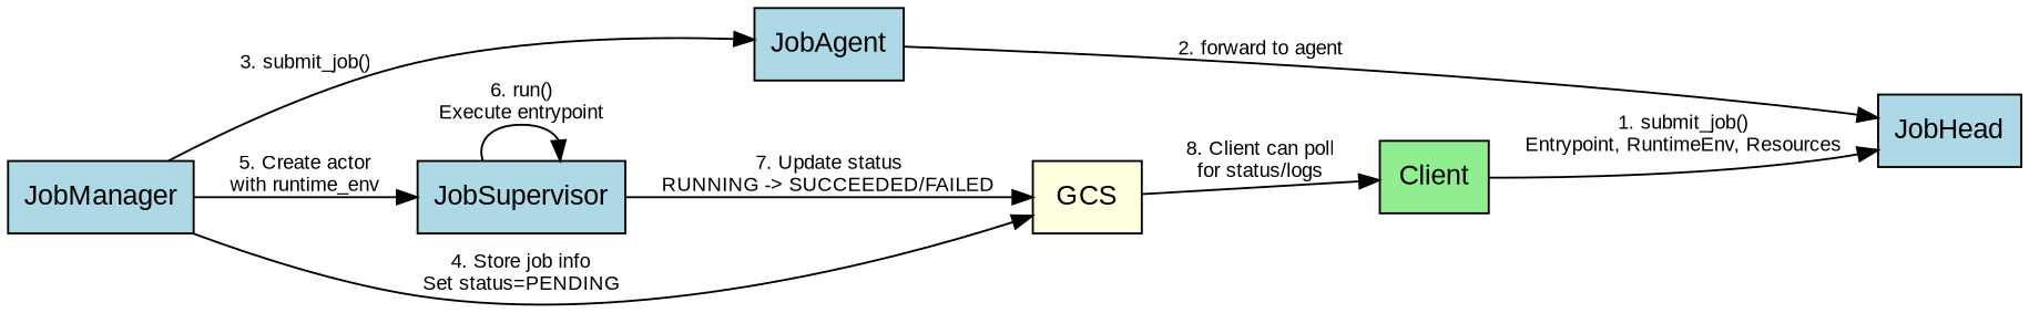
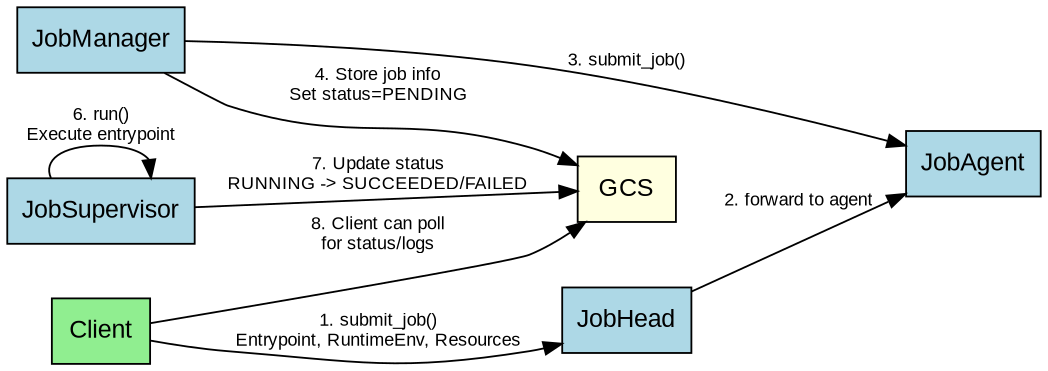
  digraph {
    rankdir=LR
    node [fillcolor=lightblue fontname=Arial shape=box style=filled]
    edge [fontname=Arial fontsize=10]
    n1 [fillcolor=lightgreen label=Client]
    n2 [label=JobHead]
    n3 [label=JobAgent]
    n4 [label=JobManager]
    n5 [label=JobSupervisor]
    n6 [fillcolor=lightyellow label=GCS]
    n1 -> n2 [label="1. submit_job()\nEntrypoint, RuntimeEnv, Resources"]
-   n3 -> n2 [label="2. forward to agent"]
+   n2 -> n3 [label="2. forward to agent"]
    n4 -> n3 [label="3. submit_job()"]
-   n4 -> n5 [label="5. Create actor\nwith runtime_env"]
    n4 -> n6 [label="4. Store job info\nSet status=PENDING"]
    n5 -> n5 [label="6. run()\nExecute entrypoint"]
    n5 -> n6 [label="7. Update status\nRUNNING -> SUCCEEDED/FAILED"]
-   n6 -> n1 [label="8. Client can poll\nfor status/logs"]
+   n1 -> n6 [label="8. Client can poll\nfor status/logs"]
  }
